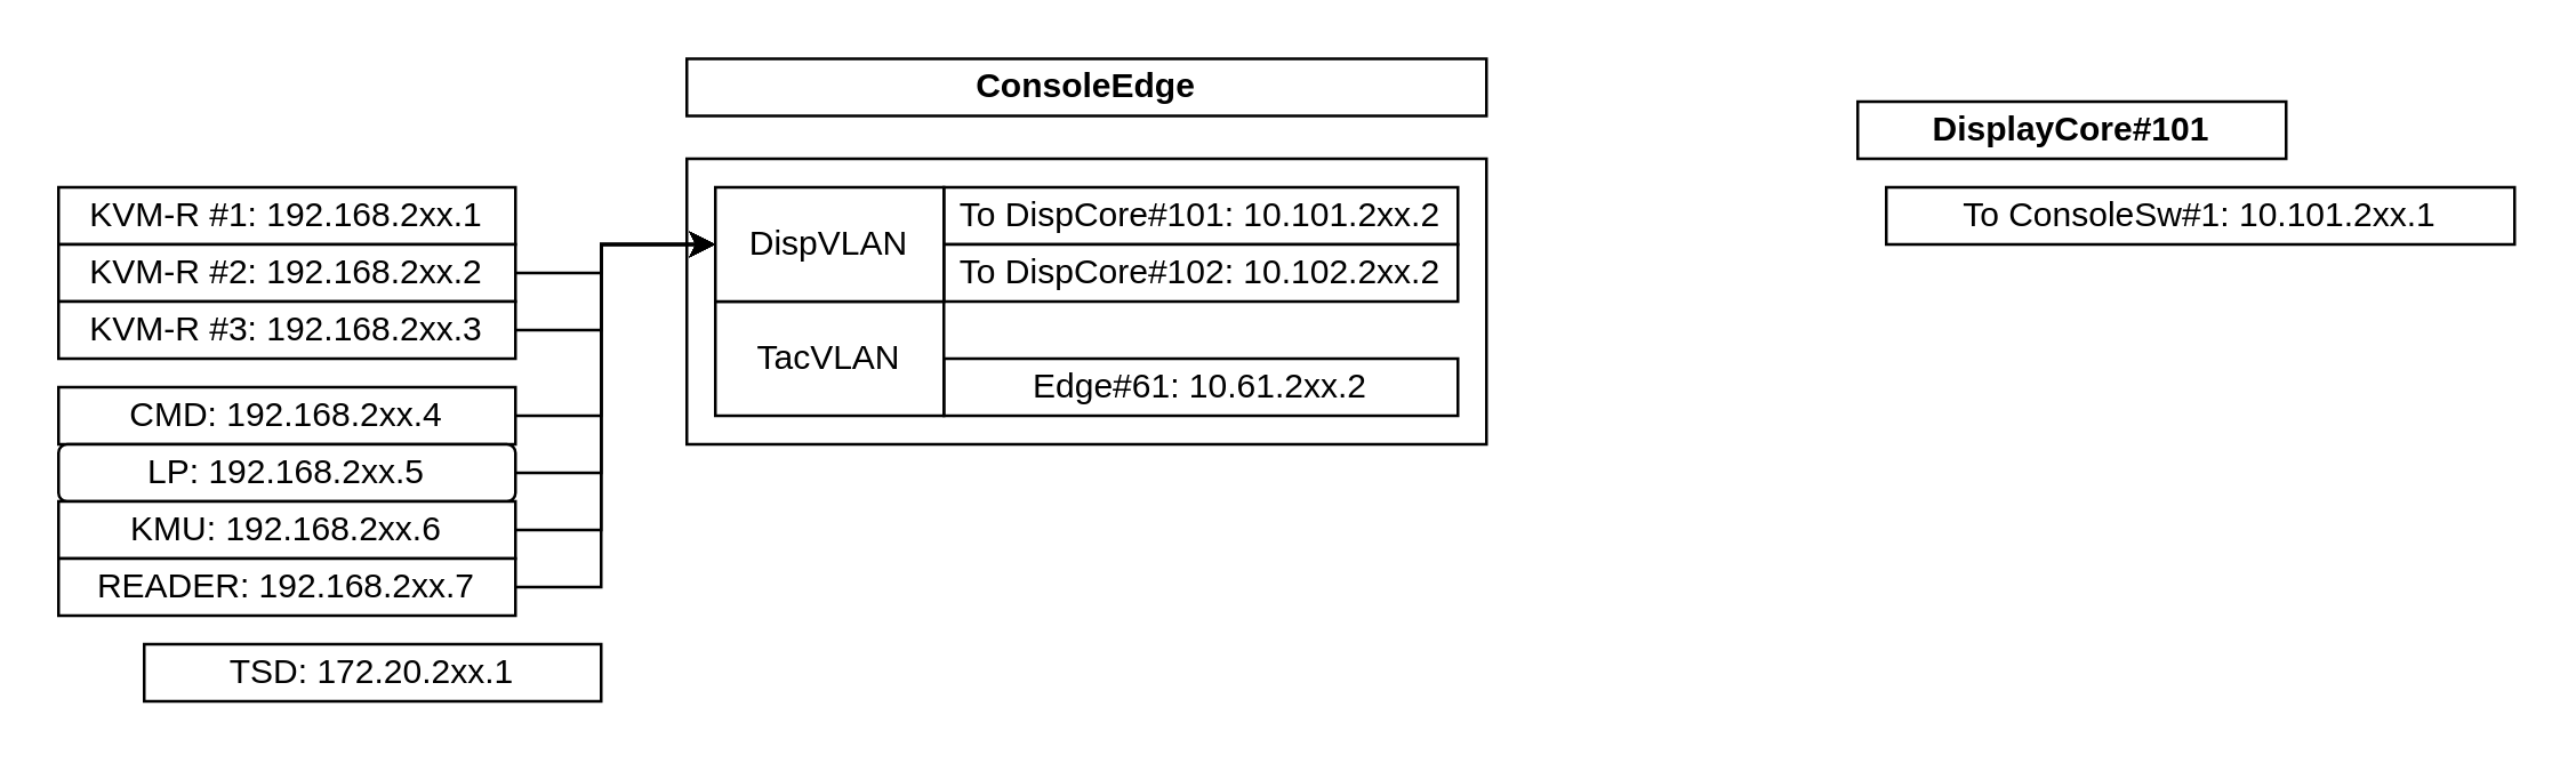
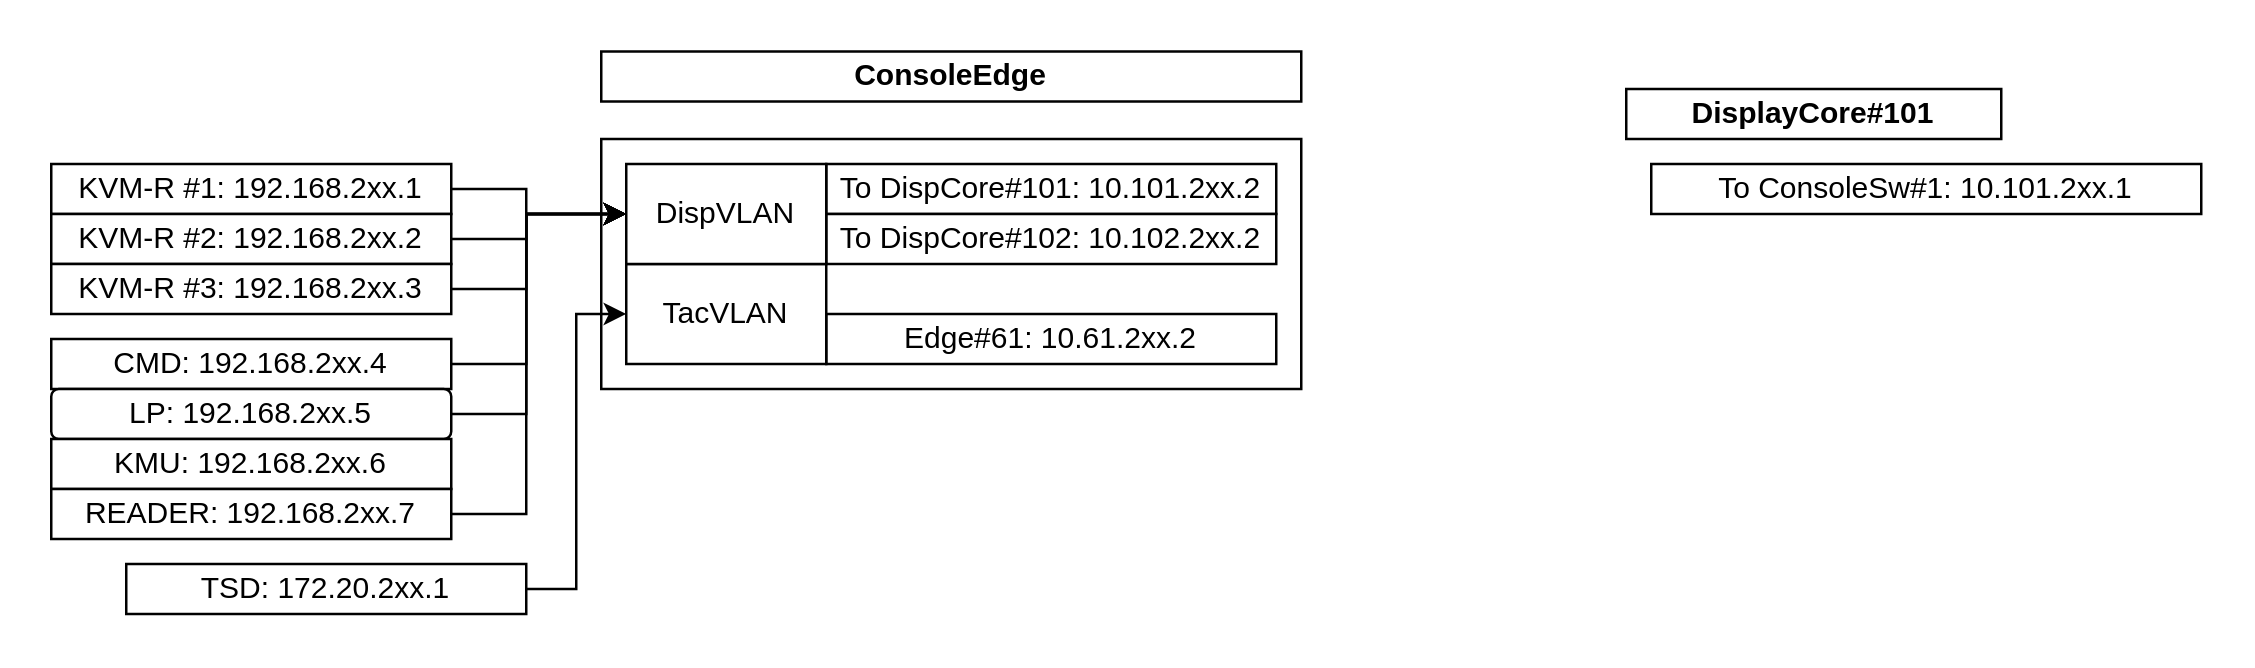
  <mxCell id="0" />
  <mxCell id="1" parent="0" />
  <mxCell id="2" value="" style="rounded=0;whiteSpace=wrap;html=1;" vertex="1" parent="1"><mxGeometry x="240" y="55" width="280" height="100" as="geometry" /></mxCell>
  <mxCell id="3" value="To DispCore#101: 10.101.2xx.2" style="rounded=0;whiteSpace=wrap;html=1;" vertex="1" parent="1"><mxGeometry x="330" y="65" width="180" height="20" as="geometry" /></mxCell>
+ <mxCell id="4" style="edgeStyle=orthogonalEdgeStyle;rounded=0;orthogonalLoop=1;jettySize=auto;html=1;exitX=1;exitY=0.5;exitDx=0;exitDy=0;entryX=0;entryY=0.5;entryDx=0;entryDy=0;" edge="1" parent="1" source="5" target="23"><mxGeometry relative="1" as="geometry"><Array as="points"><mxPoint x="210" y="75" /><mxPoint x="210" y="85" /></Array></mxGeometry></mxCell>
  <mxCell id="5" value="KVM-R #1: 192.168.2xx.1" style="rounded=0;whiteSpace=wrap;html=1;" vertex="1" parent="1"><mxGeometry x="20" y="65" width="160" height="20" as="geometry" /></mxCell>
  <mxCell id="6" style="edgeStyle=orthogonalEdgeStyle;rounded=0;orthogonalLoop=1;jettySize=auto;html=1;exitX=1;exitY=0.5;exitDx=0;exitDy=0;" edge="1" parent="1" source="7"><mxGeometry relative="1" as="geometry"><mxPoint x="250" y="85" as="targetPoint" /><Array as="points"><mxPoint x="210" y="95" /><mxPoint x="210" y="85" /></Array></mxGeometry></mxCell>
  <mxCell id="7" value="KVM-R #2: 192.168.2xx.2&lt;br&gt;" style="rounded=0;whiteSpace=wrap;html=1;" vertex="1" parent="1"><mxGeometry x="20" y="85" width="160" height="20" as="geometry" /></mxCell>
  <mxCell id="8" style="edgeStyle=orthogonalEdgeStyle;rounded=0;orthogonalLoop=1;jettySize=auto;html=1;exitX=1;exitY=0.5;exitDx=0;exitDy=0;" edge="1" parent="1" source="9"><mxGeometry relative="1" as="geometry"><mxPoint x="250" y="85" as="targetPoint" /><Array as="points"><mxPoint x="210" y="115" /><mxPoint x="210" y="85" /></Array></mxGeometry></mxCell>
  <mxCell id="9" value="KVM-R #3: 192.168.2xx.3&lt;br&gt;" style="rounded=0;whiteSpace=wrap;html=1;" vertex="1" parent="1"><mxGeometry x="20" y="105" width="160" height="20" as="geometry" /></mxCell>
  <mxCell id="10" style="edgeStyle=orthogonalEdgeStyle;rounded=0;orthogonalLoop=1;jettySize=auto;html=1;exitX=1;exitY=0.5;exitDx=0;exitDy=0;entryX=0;entryY=0.5;entryDx=0;entryDy=0;" edge="1" parent="1" source="11" target="23"><mxGeometry relative="1" as="geometry"><Array as="points"><mxPoint x="210" y="145" /><mxPoint x="210" y="85" /></Array></mxGeometry></mxCell>
  <mxCell id="11" value="CMD: 192.168.2xx.4&lt;br&gt;" style="rounded=0;whiteSpace=wrap;html=1;" vertex="1" parent="1"><mxGeometry x="20" y="135" width="160" height="20" as="geometry" /></mxCell>
  <mxCell id="12" style="edgeStyle=orthogonalEdgeStyle;rounded=0;orthogonalLoop=1;jettySize=auto;html=1;exitX=1;exitY=0.5;exitDx=0;exitDy=0;" edge="1" parent="1" source="13"><mxGeometry relative="1" as="geometry"><mxPoint x="250" y="85" as="targetPoint" /><Array as="points"><mxPoint x="210" y="165" /><mxPoint x="210" y="85" /></Array></mxGeometry></mxCell>
  <mxCell id="13" value="LP: 192.168.2xx.5&lt;br&gt;" style="whiteSpace=wrap;html=1;rounded=1;" vertex="1" parent="1"><mxGeometry x="20" y="155" width="160" height="20" as="geometry" /></mxCell>
- <mxCell id="14" style="edgeStyle=orthogonalEdgeStyle;rounded=0;orthogonalLoop=1;jettySize=auto;html=1;exitX=1;exitY=0.5;exitDx=0;exitDy=0;entryX=0;entryY=0.5;entryDx=0;entryDy=0;" edge="1" parent="1" source="15" target="23"><mxGeometry relative="1" as="geometry"><Array as="points"><mxPoint x="210" y="185" /><mxPoint x="210" y="85" /></Array></mxGeometry></mxCell>
  <mxCell id="15" value="KMU: 192.168.2xx.6&lt;br&gt;" style="rounded=0;whiteSpace=wrap;html=1;" vertex="1" parent="1"><mxGeometry x="20" y="175" width="160" height="20" as="geometry" /></mxCell>
  <mxCell id="16" style="edgeStyle=orthogonalEdgeStyle;rounded=0;orthogonalLoop=1;jettySize=auto;html=1;exitX=1;exitY=0.5;exitDx=0;exitDy=0;" edge="1" parent="1" source="17"><mxGeometry relative="1" as="geometry"><mxPoint x="250" y="85" as="targetPoint" /><Array as="points"><mxPoint x="210" y="205" /><mxPoint x="210" y="85" /></Array></mxGeometry></mxCell>
  <mxCell id="17" value="READER: 192.168.2xx.7&lt;br&gt;" style="rounded=0;whiteSpace=wrap;html=1;" vertex="1" parent="1"><mxGeometry x="20" y="195" width="160" height="20" as="geometry" /></mxCell>
+ <mxCell id="18" style="edgeStyle=orthogonalEdgeStyle;rounded=0;orthogonalLoop=1;jettySize=auto;html=1;exitX=1;exitY=0.5;exitDx=0;exitDy=0;entryX=0;entryY=0.5;entryDx=0;entryDy=0;" edge="1" parent="1" source="19" target="22"><mxGeometry relative="1" as="geometry"><Array as="points"><mxPoint x="230" y="235" /><mxPoint x="230" y="125" /></Array></mxGeometry></mxCell>
  <mxCell id="19" value="TSD: 172.20.2xx.1&lt;br&gt;" style="rounded=0;whiteSpace=wrap;html=1;" vertex="1" parent="1"><mxGeometry x="50" y="225" width="160" height="20" as="geometry" /></mxCell>
  <mxCell id="20" value="To DispCore#102: 10.102.2xx.2" style="rounded=0;whiteSpace=wrap;html=1;" vertex="1" parent="1"><mxGeometry x="330" y="85" width="180" height="20" as="geometry" /></mxCell>
  <mxCell id="21" value="Edge#61: 10.61.2xx.2" style="rounded=0;whiteSpace=wrap;html=1;" vertex="1" parent="1"><mxGeometry x="330" y="125" width="180" height="20" as="geometry" /></mxCell>
  <mxCell id="22" value="TacVLAN" style="rounded=0;whiteSpace=wrap;html=1;" vertex="1" parent="1"><mxGeometry x="250" y="105" width="80" height="40" as="geometry" /></mxCell>
  <mxCell id="23" value="DispVLAN" style="rounded=0;whiteSpace=wrap;html=1;" vertex="1" parent="1"><mxGeometry x="250" y="65" width="80" height="40" as="geometry" /></mxCell>
  <mxCell id="24" value="DisplayCore#101" style="rounded=0;whiteSpace=wrap;html=1;fontStyle=1" vertex="1" parent="1"><mxGeometry x="650" y="35" width="150" height="20" as="geometry" /></mxCell>
  <mxCell id="25" value="&lt;b&gt;ConsoleEdge&lt;/b&gt;" style="rounded=0;whiteSpace=wrap;html=1;" vertex="1" parent="1"><mxGeometry x="240" y="20" width="280" height="20" as="geometry" /></mxCell>
  <mxCell id="26" value="To ConsoleSw#1: 10.101.2xx.1" style="rounded=0;whiteSpace=wrap;html=1;" vertex="1" parent="1"><mxGeometry x="660" y="65" width="220" height="20" as="geometry" /></mxCell>
